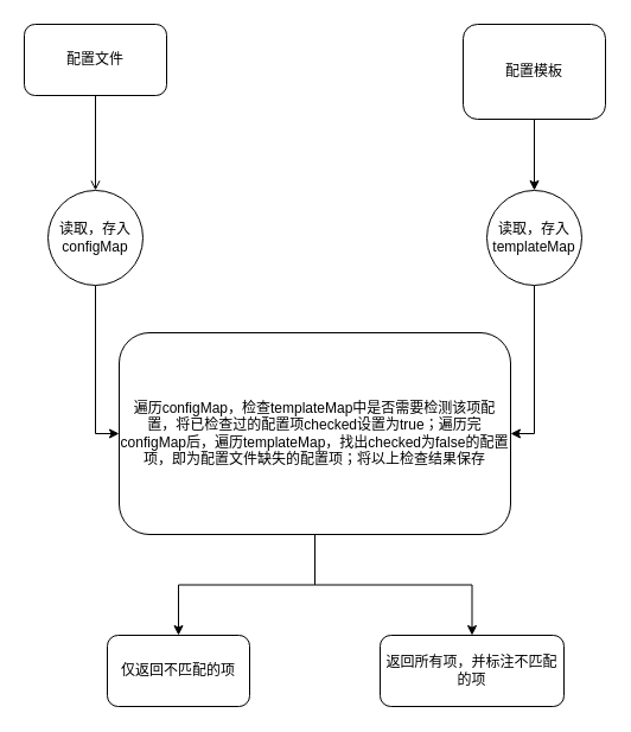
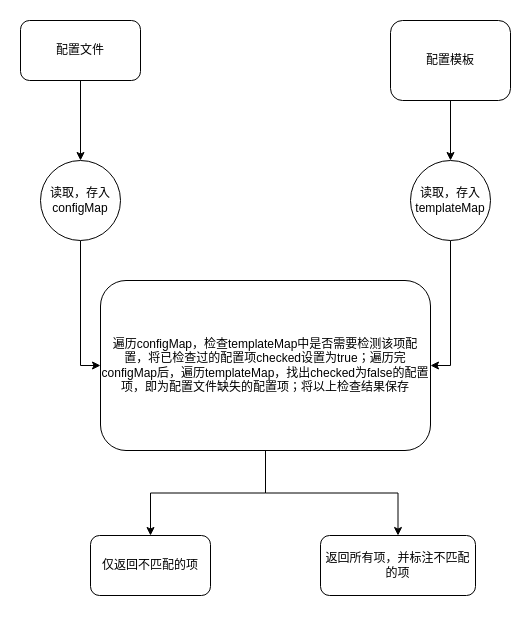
  <mxCell id="0" />
  <mxCell id="1" parent="0" />
- <mxCell id="2" style="edgeStyle=orthogonalEdgeStyle;rounded=0;orthogonalLoop=1;jettySize=auto;html=1;exitX=0.5;exitY=1;exitDx=0;exitDy=0;entryX=0.5;entryY=0;entryDx=0;entryDy=0;endArrow=open;" edge="1" parent="1" source="3" target="7"><mxGeometry relative="1" as="geometry" /></mxCell>
+ <mxCell id="2" style="edgeStyle=orthogonalEdgeStyle;rounded=0;orthogonalLoop=1;jettySize=auto;html=1;exitX=0.5;exitY=1;exitDx=0;exitDy=0;entryX=0.5;entryY=0;entryDx=0;entryDy=0;" edge="1" parent="1" source="3" target="7"><mxGeometry relative="1" as="geometry" /></mxCell>
  <mxCell id="3" value="配置文件" style="rounded=1;whiteSpace=wrap;html=1;" vertex="1" parent="1"><mxGeometry x="20" y="20" width="120" height="60" as="geometry" /></mxCell>
  <mxCell id="4" style="edgeStyle=orthogonalEdgeStyle;rounded=0;orthogonalLoop=1;jettySize=auto;html=1;exitX=0.5;exitY=1;exitDx=0;exitDy=0;entryX=0.5;entryY=0;entryDx=0;entryDy=0;" edge="1" parent="1" source="5" target="9"><mxGeometry relative="1" as="geometry" /></mxCell>
  <mxCell id="5" value="配置模板" style="rounded=1;whiteSpace=wrap;html=1;" vertex="1" parent="1"><mxGeometry x="390" y="20" width="120" height="80" as="geometry" /></mxCell>
  <mxCell id="6" style="edgeStyle=orthogonalEdgeStyle;rounded=0;orthogonalLoop=1;jettySize=auto;html=1;entryX=0;entryY=0.5;entryDx=0;entryDy=0;" edge="1" parent="1" source="7" target="12"><mxGeometry relative="1" as="geometry"><mxPoint x="90" y="365" as="targetPoint" /><Array as="points"><mxPoint x="80" y="365" /></Array></mxGeometry></mxCell>
  <mxCell id="7" value="读取，存入configMap" style="ellipse;whiteSpace=wrap;html=1;aspect=fixed;" vertex="1" parent="1"><mxGeometry x="40" y="160" width="80" height="80" as="geometry" /></mxCell>
  <mxCell id="8" style="edgeStyle=orthogonalEdgeStyle;rounded=0;orthogonalLoop=1;jettySize=auto;html=1;entryX=1;entryY=0.5;entryDx=0;entryDy=0;" edge="1" parent="1" source="9" target="12"><mxGeometry relative="1" as="geometry" /></mxCell>
  <mxCell id="9" value="读取，存入templateMap" style="ellipse;whiteSpace=wrap;html=1;aspect=fixed;" vertex="1" parent="1"><mxGeometry x="410" y="160" width="80" height="80" as="geometry" /></mxCell>
  <mxCell id="10" style="edgeStyle=orthogonalEdgeStyle;rounded=0;orthogonalLoop=1;jettySize=auto;html=1;entryX=0.5;entryY=0;entryDx=0;entryDy=0;" edge="1" parent="1" source="12" target="13"><mxGeometry relative="1" as="geometry" /></mxCell>
  <mxCell id="11" style="edgeStyle=orthogonalEdgeStyle;rounded=0;orthogonalLoop=1;jettySize=auto;html=1;" edge="1" parent="1" source="12" target="14"><mxGeometry relative="1" as="geometry" /></mxCell>
  <mxCell id="12" value="遍历configMap，检查templateMap中是否需要检测该项配置，将已检查过的配置项checked设置为true；遍历完configMap后，遍历templateMap，找出checked为false的配置项，即为配置文件缺失的配置项；将以上检查结果保存" style="rounded=1;whiteSpace=wrap;html=1;" vertex="1" parent="1"><mxGeometry x="100" y="280" width="330" height="170" as="geometry" /></mxCell>
  <mxCell id="13" value="仅返回不匹配的项" style="rounded=1;whiteSpace=wrap;html=1;" vertex="1" parent="1"><mxGeometry x="90" y="535" width="120" height="60" as="geometry" /></mxCell>
  <mxCell id="14" value="返回所有项，并标注不匹配的项" style="rounded=1;whiteSpace=wrap;html=1;" vertex="1" parent="1"><mxGeometry x="320" y="535" width="155" height="60" as="geometry" /></mxCell>
